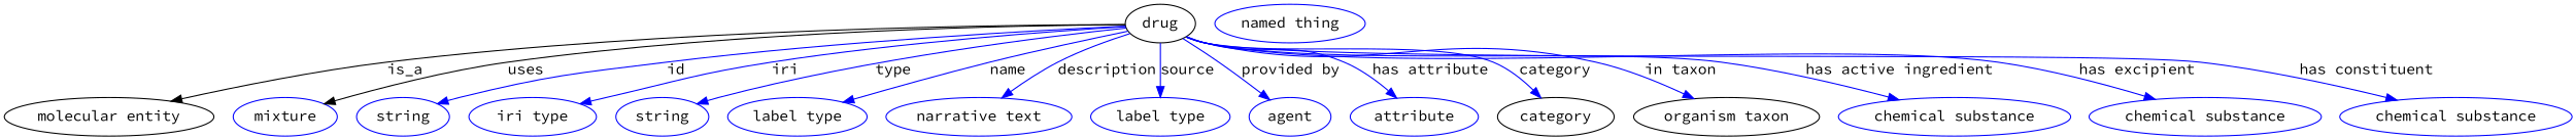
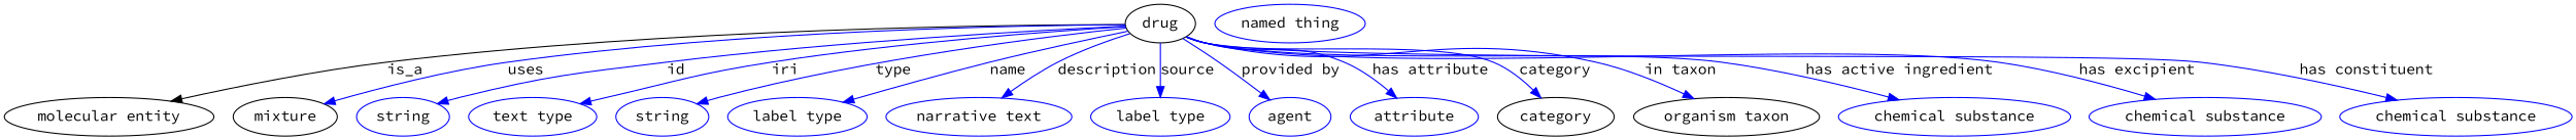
  digraph {
    fontname="Source Code Pro"
    node [fontname="Source Code Pro" color=blue]
    edge [fontname="Source Code Pro" color=blue style=solid]
    n1 [height=0.5 label=drug width=0.75 color=""]
    "molecular entity" [height=0.5 width=1.9137 color=""]
-   mixture [height=0.5 width=1.0652]
+   mixture [height=0.5 width=1.0652 color=""]
    n4 [height=0.5 label=string width=0.84854]
-   n5 [height=0.5 label="iri type" width=1.011]
+   n5 [height=0.5 label="text type" width=1.011]
    n6 [height=0.5 label=string width=0.84854]
    n7 [height=0.5 label="label type" width=1.2638]
    n8 [height=0.5 label="narrative text" width=1.6068]
    n9 [height=0.5 label="label type" width=1.2638]
    n10 [height=0.5 label=agent width=0.83048]
    n11 [height=0.5 label=attribute width=1.1193]
    category [height=0.5 width=1.1374 color=""]
    n13 [color=black height=0.5 label="organism taxon" width=1.8234]
    n14 [height=0.5 label="chemical substance" width=2.2026]
    n15 [height=0.5 label="chemical substance" width=2.2026]
    n16 [height=0.5 label="chemical substance" width=2.2026]
    n17 [height=0.5 label="named thing" width=1.5346]
    n1 -> "molecular entity" [label=is_a color="" style=""]
-   n1 -> mixture [label=uses color="" style=""]
+   n1 -> mixture [label=uses style=""]
    n1 -> n4 [label=id]
    n1 -> n5 [label=iri]
    n1 -> n6 [label=type]
    n1 -> n7 [label=name]
    n1 -> n8 [label=description]
    n1 -> n9 [label=source]
    n1 -> n10 [label="provided by"]
    n1 -> n11 [label="has attribute"]
    n1 -> category [label=category]
    n1 -> n13 [label="in taxon"]
    n1 -> n14 [label="has active ingredient"]
    n1 -> n15 [label="has excipient"]
    n1 -> n16 [label="has constituent"]
  }
